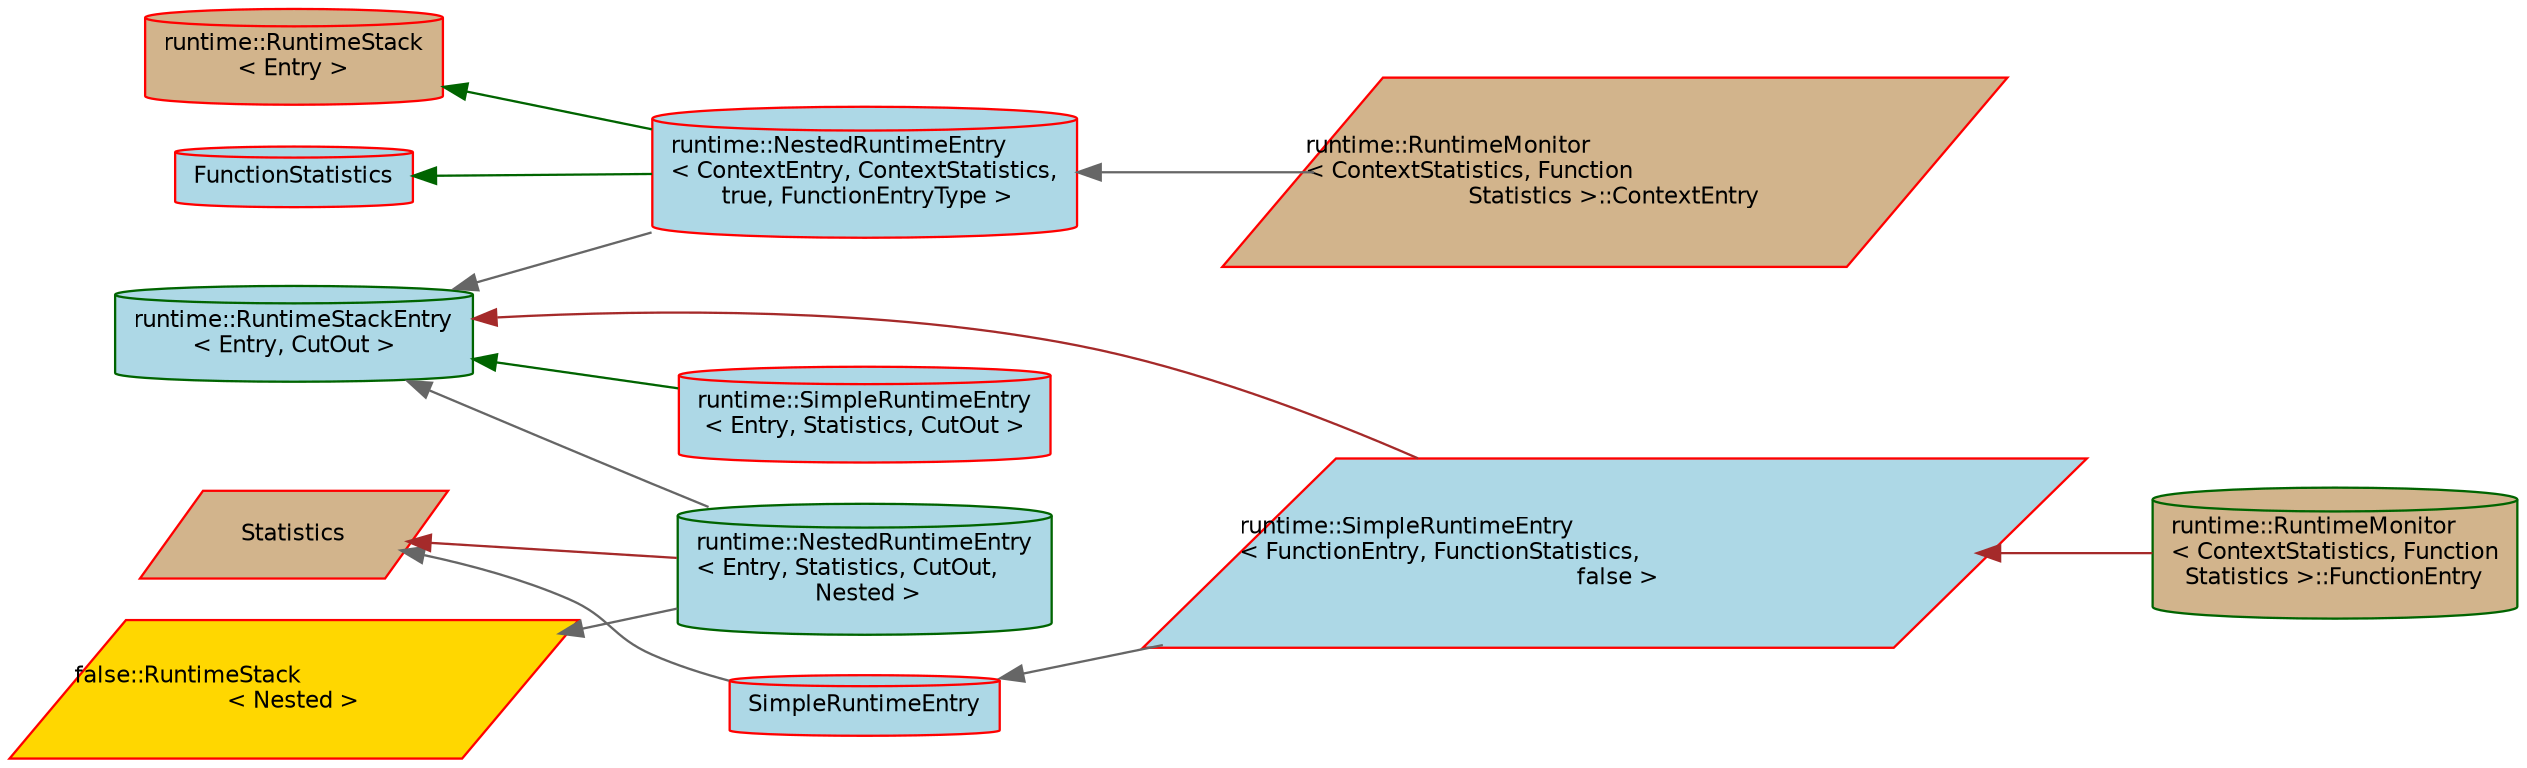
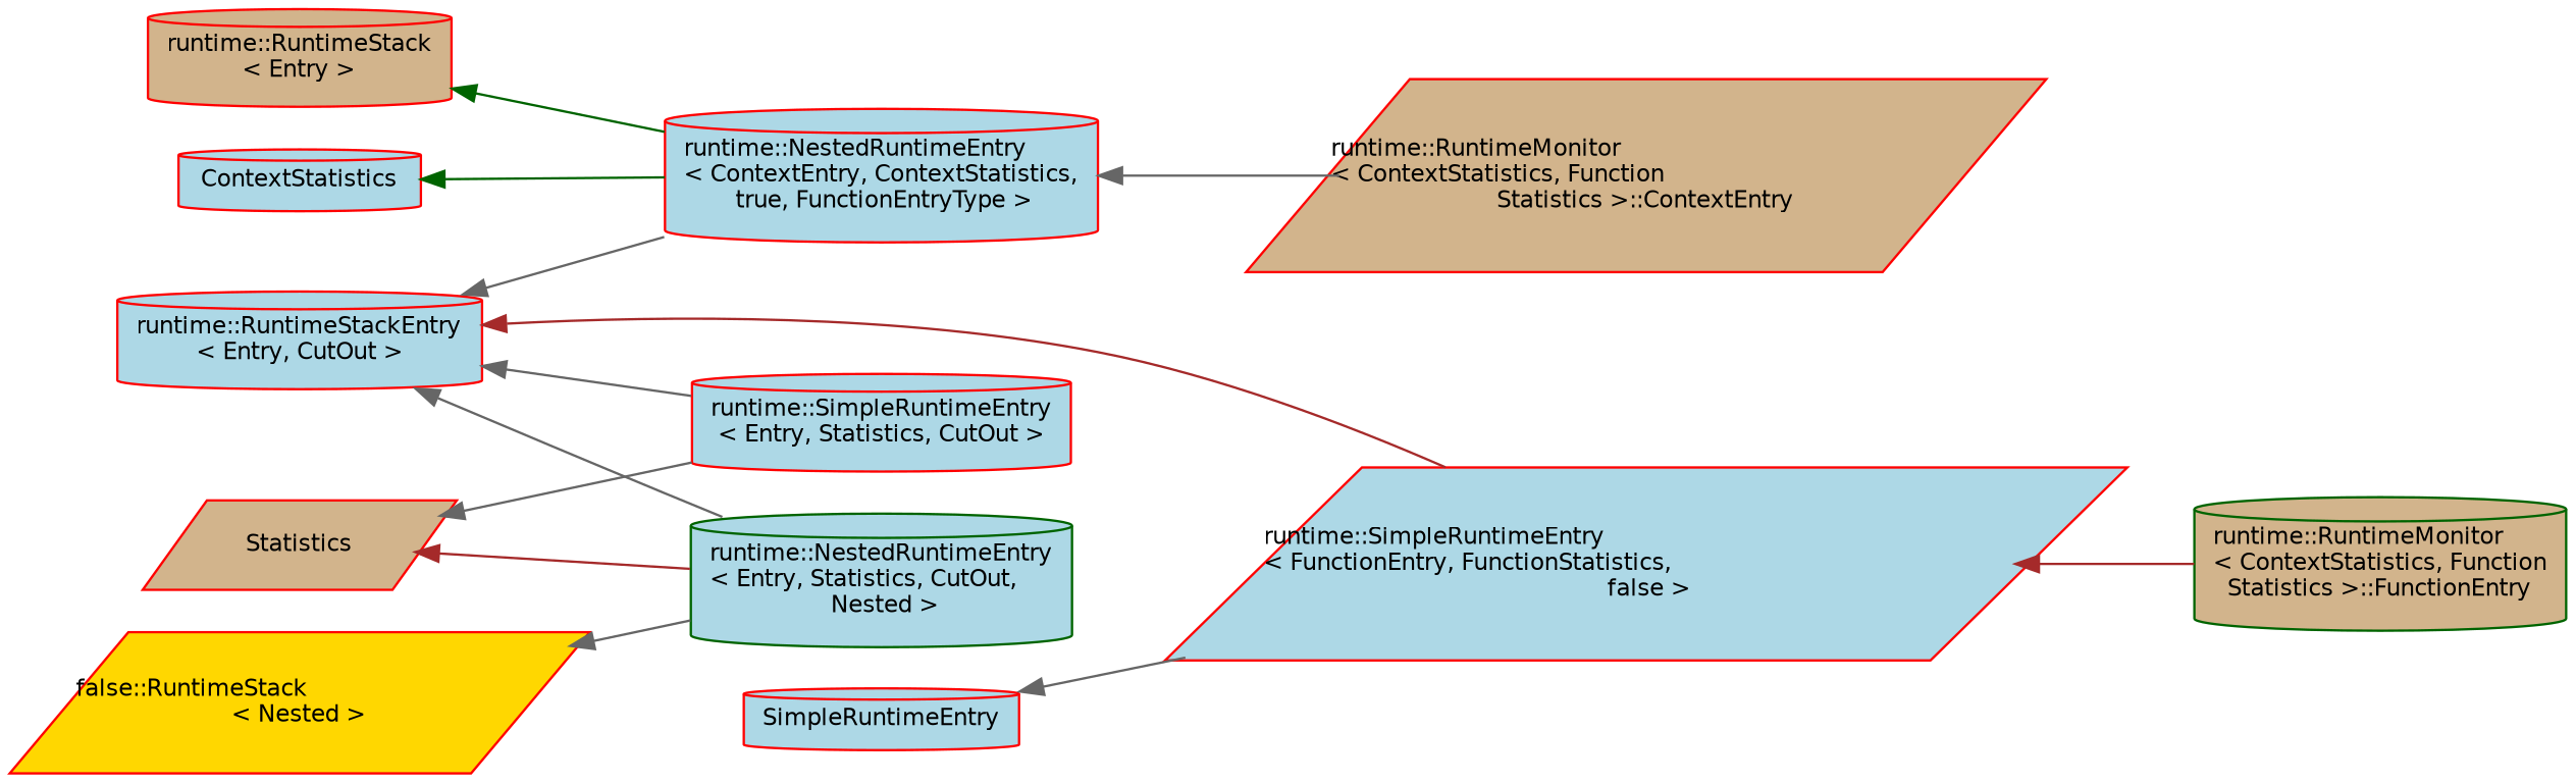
  digraph {
    rankdir=LR
    node [color=red fillcolor=lightblue fontname=Helvetica fontsize=10 shape=cylinder style=filled]
    edge [color=gray40 dir=back fontname=Helvetica fontsize=10 labelfontname=Helvetica labelfontsize=10 style=solid]
-   n1 [height=0.2 label=FunctionStatistics width=0.4]
+   n1 [height=0.2 label=ContextStatistics width=0.4]
    n2 [height=0.2 label="runtime::NestedRuntimeEntry\l\< ContextEntry, ContextStatistics,\l true, FunctionEntryType \>" width=0.4]
    n3 [fillcolor=tan height=0.2 label="runtime::RuntimeMonitor\l\< ContextStatistics, Function\lStatistics \>::ContextEntry" shape=parallelogram width=0.4]
    n4 [height=0.2 label=SimpleRuntimeEntry width=0.4]
    n5 [height=0.2 label="runtime::SimpleRuntimeEntry\l\< FunctionEntry, FunctionStatistics,\l false \>" shape=parallelogram width=0.4]
    n6 [color=darkgreen fillcolor=tan height=0.2 label="runtime::RuntimeMonitor\l\< ContextStatistics, Function\lStatistics \>::FunctionEntry" width=0.4]
    n7 [fillcolor=tan height=0.2 label="runtime::RuntimeStack\l\< Entry \>" width=0.4]
    n8 [fillcolor=gold height=0.2 label="false::RuntimeStack\l\< Nested \>" shape=parallelogram width=0.4]
    n9 [color=darkgreen height=0.2 label="runtime::NestedRuntimeEntry\l\< Entry, Statistics, CutOut,\l Nested \>" width=0.4]
-   n10 [color=darkgreen height=0.2 label="runtime::RuntimeStackEntry\l\< Entry, CutOut \>" width=0.4]
+   n10 [height=0.2 label="runtime::RuntimeStackEntry\l\< Entry, CutOut \>" width=0.4]
    n11 [height=0.2 label="runtime::SimpleRuntimeEntry\l\< Entry, Statistics, CutOut \>" width=0.4]
    n12 [fillcolor=tan height=0.2 label=Statistics shape=parallelogram width=0.4]
    n1 -> n2 [color=darkgreen]
    n2 -> n3
    n4 -> n5
    n5 -> n6 [color=brown]
    n7 -> n2 [color=darkgreen]
    n8 -> n9
    n10 -> n2
    n10 -> n5 [color=brown]
    n10 -> n9
-   n10 -> n11 [color=darkgreen]
+   n10 -> n11
    n12 -> n9 [color=brown]
-   n12 -> n4
+   n12 -> n11
  }
